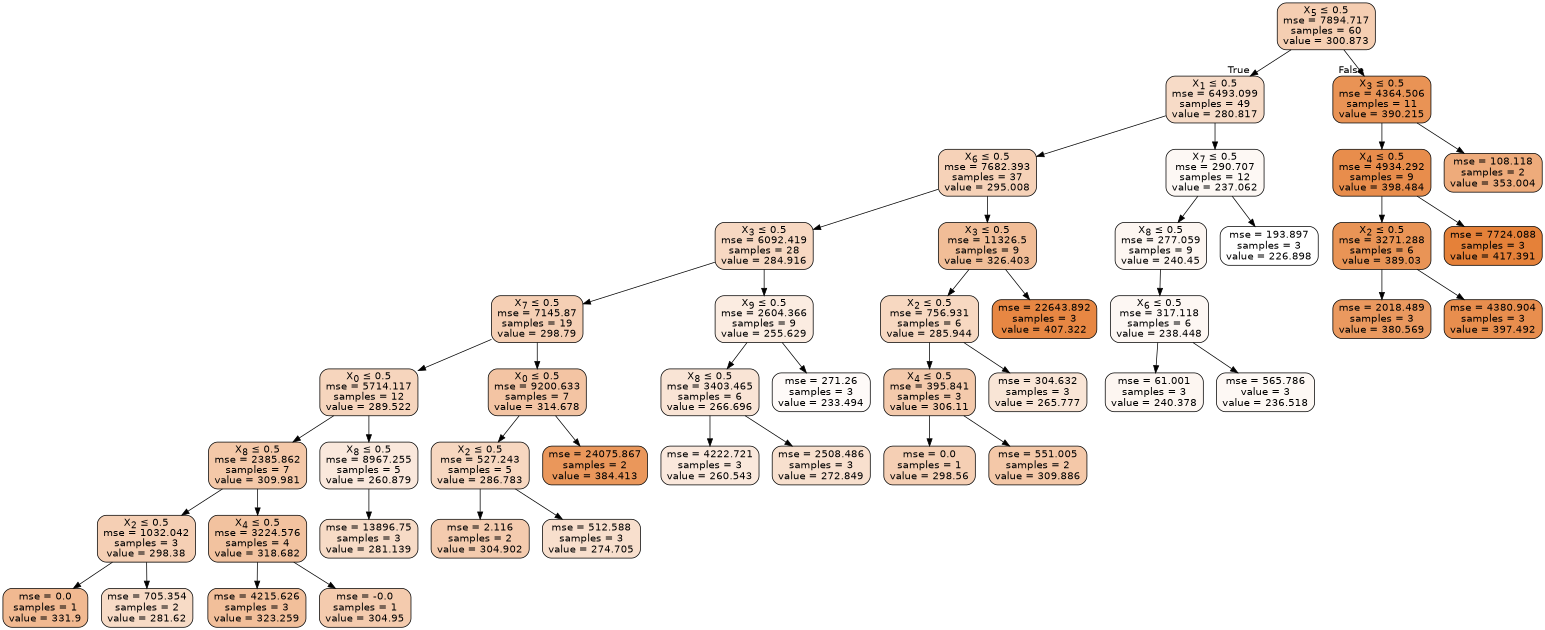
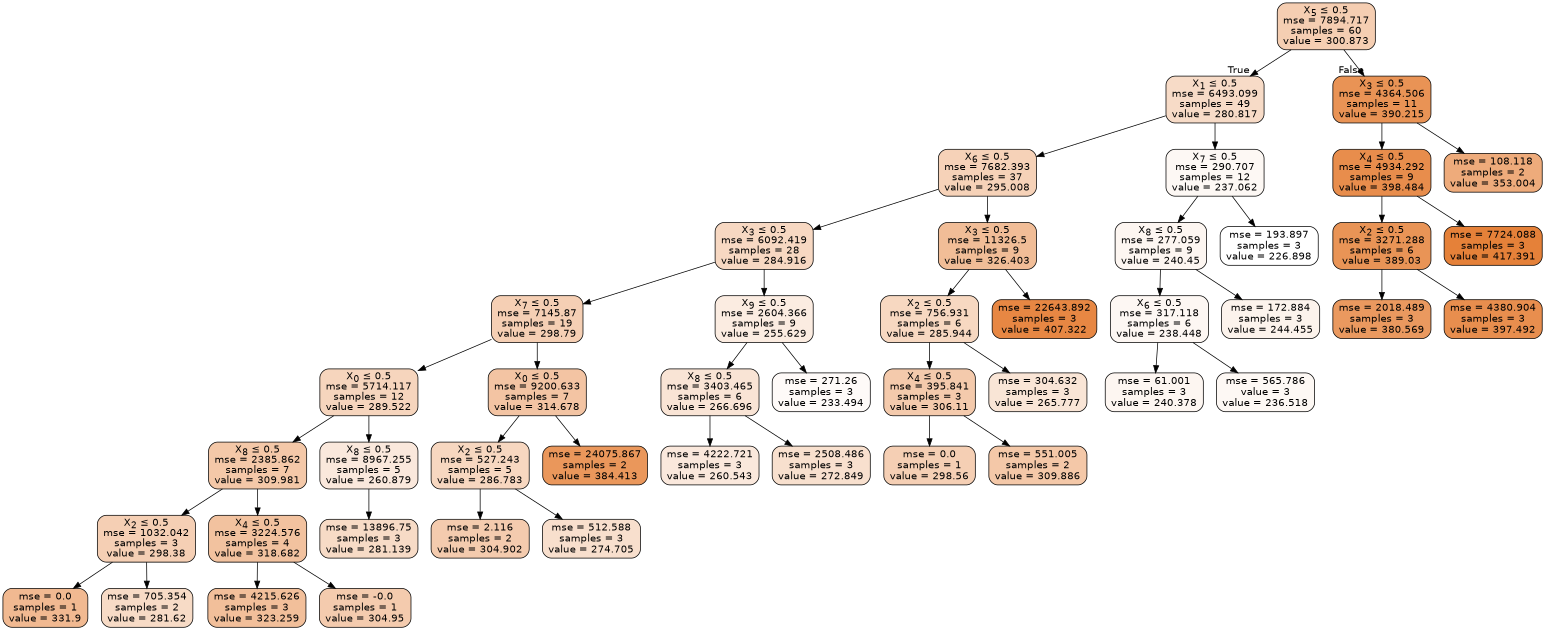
  digraph {
    node [color=black fillcolor="#e5813960" fontname=helvetica shape=box style="filled, rounded"]
    edge [fontname=helvetica]
    n1 [fillcolor="#e5813963" label=<X<SUB>5</SUB> &le; 0.5<br/>mse = 7894.717<br/>samples = 60<br/>value = 300.873>]
    n2 [fillcolor="#e5813948" label=<X<SUB>1</SUB> &le; 0.5<br/>mse = 6493.099<br/>samples = 49<br/>value = 280.817>]
    n3 [fillcolor="#e58139db" label=<X<SUB>3</SUB> &le; 0.5<br/>mse = 4364.506<br/>samples = 11<br/>value = 390.215>]
    n4 [fillcolor="#e581395b" label=<X<SUB>6</SUB> &le; 0.5<br/>mse = 7682.393<br/>samples = 37<br/>value = 295.008>]
    n5 [fillcolor="#e581390e" label=<X<SUB>7</SUB> &le; 0.5<br/>mse = 290.707<br/>samples = 12<br/>value = 237.062>]
    n6 [fillcolor="#e58139e6" label=<X<SUB>4</SUB> &le; 0.5<br/>mse = 4934.292<br/>samples = 9<br/>value = 398.484>]
    n7 [fillcolor="#e58139a9" label=<mse = 108.118<br/>samples = 2<br/>value = 353.004>]
    n8 [fillcolor="#e581394e" label=<X<SUB>3</SUB> &le; 0.5<br/>mse = 6092.419<br/>samples = 28<br/>value = 284.916>]
    n9 [fillcolor="#e5813985" label=<X<SUB>3</SUB> &le; 0.5<br/>mse = 11326.5<br/>samples = 9<br/>value = 326.403>]
    n10 [fillcolor="#e5813912" label=<X<SUB>8</SUB> &le; 0.5<br/>mse = 277.059<br/>samples = 9<br/>value = 240.45>]
    n11 [fillcolor="#e5813900" label=<mse = 193.897<br/>samples = 3<br/>value = 226.898>]
    n12 [label=<X<SUB>7</SUB> &le; 0.5<br/>mse = 7145.87<br/>samples = 19<br/>value = 298.79>]
    n13 [fillcolor="#e5813926" label=<X<SUB>9</SUB> &le; 0.5<br/>mse = 2604.366<br/>samples = 9<br/>value = 255.629>]
    n14 [fillcolor="#e581394f" label=<X<SUB>2</SUB> &le; 0.5<br/>mse = 756.931<br/>samples = 6<br/>value = 285.944>]
    n15 [fillcolor="#e58139f2" label=<mse = 22643.892<br/>samples = 3<br/>value = 407.322>]
    n16 [fillcolor="#e5813954" label=<X<SUB>0</SUB> &le; 0.5<br/>mse = 5714.117<br/>samples = 12<br/>value = 289.522>]
    n17 [fillcolor="#e5813976" label=<X<SUB>0</SUB> &le; 0.5<br/>mse = 9200.633<br/>samples = 7<br/>value = 314.678>]
    n18 [fillcolor="#e5813935" label=<X<SUB>8</SUB> &le; 0.5<br/>mse = 3403.465<br/>samples = 6<br/>value = 266.696>]
    n19 [fillcolor="#e5813909" label=<mse = 271.26<br/>samples = 3<br/>value = 233.494>]
    n20 [fillcolor="#e581396f" label=<X<SUB>8</SUB> &le; 0.5<br/>mse = 2385.862<br/>samples = 7<br/>value = 309.981>]
    n21 [fillcolor="#e581392d" label=<X<SUB>8</SUB> &le; 0.5<br/>mse = 8967.255<br/>samples = 5<br/>value = 260.879>]
    n22 [fillcolor="#e5813950" label=<X<SUB>2</SUB> &le; 0.5<br/>mse = 527.243<br/>samples = 5<br/>value = 286.783>]
    n23 [fillcolor="#e58139d3" label=<mse = 24075.867<br/>samples = 2<br/>value = 384.413>]
    n24 [label=<X<SUB>2</SUB> &le; 0.5<br/>mse = 1032.042<br/>samples = 3<br/>value = 298.38>]
    n25 [fillcolor="#e581397b" label=<X<SUB>4</SUB> &le; 0.5<br/>mse = 3224.576<br/>samples = 4<br/>value = 318.682>]
    n26 [fillcolor="#e5813949" label=<mse = 13896.75<br/>samples = 3<br/>value = 281.139>]
    n27 [fillcolor="#e581398d" label=<mse = 0.0<br/>samples = 1<br/>value = 331.9>]
    n28 [fillcolor="#e5813949" label=<mse = 705.354<br/>samples = 2<br/>value = 281.62>]
    n29 [fillcolor="#e5813981" label=<mse = 4215.626<br/>samples = 3<br/>value = 323.259>]
    n30 [fillcolor="#e5813968" label=<mse = -0.0<br/>samples = 1<br/>value = 304.95>]
    n31 [fillcolor="#e5813968" label=<mse = 2.116<br/>samples = 2<br/>value = 304.902>]
    n32 [fillcolor="#e5813940" label=<mse = 512.588<br/>samples = 3<br/>value = 274.705>]
    n33 [fillcolor="#e581392d" label=<mse = 4222.721<br/>samples = 3<br/>value = 260.543>]
    n34 [fillcolor="#e581393e" label=<mse = 2508.486<br/>samples = 3<br/>value = 272.849>]
    n35 [fillcolor="#e581396a" label=<X<SUB>4</SUB> &le; 0.5<br/>mse = 395.841<br/>samples = 3<br/>value = 306.11>]
    n36 [fillcolor="#e5813934" label=<mse = 304.632<br/>samples = 3<br/>value = 265.777>]
    n37 [label=<mse = 0.0<br/>samples = 1<br/>value = 298.56>]
    n38 [fillcolor="#e581396f" label=<mse = 551.005<br/>samples = 2<br/>value = 309.886>]
    n39 [fillcolor="#e581390f" label=<X<SUB>6</SUB> &le; 0.5<br/>mse = 317.118<br/>samples = 6<br/>value = 238.448>]
+   n40 [fillcolor="#e5813918" label=<mse = 172.884<br/>samples = 3<br/>value = 244.455>]
    n41 [fillcolor="#e5813912" label=<mse = 61.001<br/>samples = 3<br/>value = 240.378>]
    n42 [fillcolor="#e581390d" label=<mse = 565.786<br/>value = 3<br/>value = 236.518>]
    n43 [fillcolor="#e58139d9" label=<X<SUB>2</SUB> &le; 0.5<br/>mse = 3271.288<br/>samples = 6<br/>value = 389.03>]
    n44 [fillcolor="#e58139ff" label=<mse = 7724.088<br/>samples = 3<br/>value = 417.391>]
    n45 [fillcolor="#e58139ce" label=<mse = 2018.489<br/>samples = 3<br/>value = 380.569>]
    n46 [fillcolor="#e58139e4" label=<mse = 4380.904<br/>samples = 3<br/>value = 397.492>]
    n1 -> n2 [headlabel=True labelangle=45 labeldistance=2.5]
    n1 -> n3 [headlabel=False labelangle=-45 labeldistance=2.5]
    n2 -> n4
    n2 -> n5
    n3 -> n6
    n3 -> n7
    n4 -> n8
    n4 -> n9
    n5 -> n10
    n5 -> n11
    n6 -> n43
    n6 -> n44
    n8 -> n12
    n8 -> n13
    n9 -> n14
    n9 -> n15
    n10 -> n39
+   n10 -> n40
    n12 -> n16
    n12 -> n17
    n13 -> n18
    n13 -> n19
    n14 -> n35
    n14 -> n36
    n16 -> n20
    n16 -> n21
    n17 -> n22
    n17 -> n23
    n18 -> n33
    n18 -> n34
    n20 -> n24
    n20 -> n25
    n21 -> n26
    n22 -> n31
    n22 -> n32
    n24 -> n27
    n24 -> n28
    n25 -> n29
    n25 -> n30
    n35 -> n37
    n35 -> n38
    n39 -> n41
    n39 -> n42
    n43 -> n45
    n43 -> n46
  }
